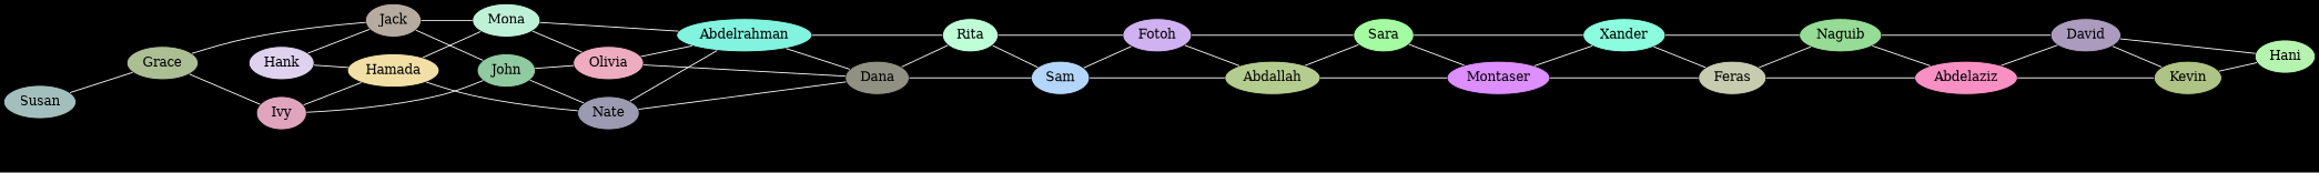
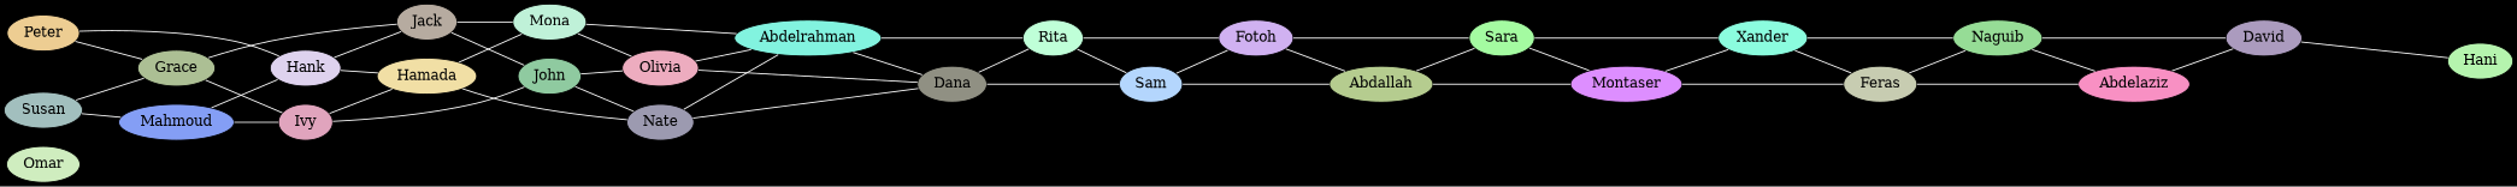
  graph {
    bgcolor=black
    rankdir=LR
    node [style=filled]
    edge [color=white]
+   Omar [fillcolor="#CFEDBF"]
+   Peter [fillcolor="#EDCD92"]
    Grace [fillcolor="#ACBF94"]
    Hank [fillcolor="#DED2EE"]
+   Mahmoud [fillcolor="#849EF5"]
    Ivy [fillcolor="#E0A4BD"]
    Susan [fillcolor="#A2BFBE"]
    Jack [fillcolor="#B6ABA0"]
    Hamada [fillcolor="#F1DFA5"]
    John [fillcolor="#8FCAA0"]
    Mona [fillcolor="#BFF1D8"]
    Nate [fillcolor="#9C9AB0"]
    Olivia [fillcolor="#EDACBF"]
    Abdelrahman [fillcolor="#82F3DF"]
    Dana [fillcolor="#909083"]
    Rita [fillcolor="#BFFFD8"]
    Sam [fillcolor="#B4D6FD"]
    Fotoh [fillcolor="#D0B1F1"]
    Abdallah [fillcolor="#B5CC8F"]
    Sara [fillcolor="#A4FBA1"]
    Montaser [fillcolor="#DD8EFF"]
    Xander [fillcolor="#8BFCDE"]
    Feras [fillcolor="#C7CCB1"]
    Naguib [fillcolor="#96DC96"]
    Abdelaziz [fillcolor="#F890C3"]
    David [fillcolor="#AB9BBE"]
-   Kevin [fillcolor="#AEC384"]
    Hani [fillcolor="#B5F4AE"]
+   Peter -- Grace
+   Peter -- Hank
    Grace -- Ivy
    Grace -- Jack
    Hank -- Jack
    Hank -- Hamada
+   Mahmoud -- Hank
+   Mahmoud -- Ivy
    Ivy -- Hamada
    Ivy -- John
    Susan -- Grace
+   Susan -- Mahmoud
    Jack -- John
    Jack -- Mona
    Hamada -- Mona
    Hamada -- Nate
    John -- Nate
    John -- Olivia
    Mona -- Olivia
    Mona -- Abdelrahman
    Nate -- Abdelrahman
    Nate -- Dana
    Olivia -- Abdelrahman
    Olivia -- Dana
    Abdelrahman -- Dana
    Abdelrahman -- Rita
    Dana -- Rita
    Dana -- Sam
    Rita -- Sam
    Rita -- Fotoh
    Sam -- Fotoh
    Sam -- Abdallah
    Fotoh -- Abdallah
    Fotoh -- Sara
    Abdallah -- Sara
    Abdallah -- Montaser
    Sara -- Montaser
    Sara -- Xander
    Montaser -- Xander
    Montaser -- Feras
    Xander -- Feras
    Xander -- Naguib
    Feras -- Naguib
    Feras -- Abdelaziz
    Naguib -- Abdelaziz
    Naguib -- David
    Abdelaziz -- David
-   Abdelaziz -- Kevin
-   David -- Kevin
    David -- Hani
-   Kevin -- Hani
  }
